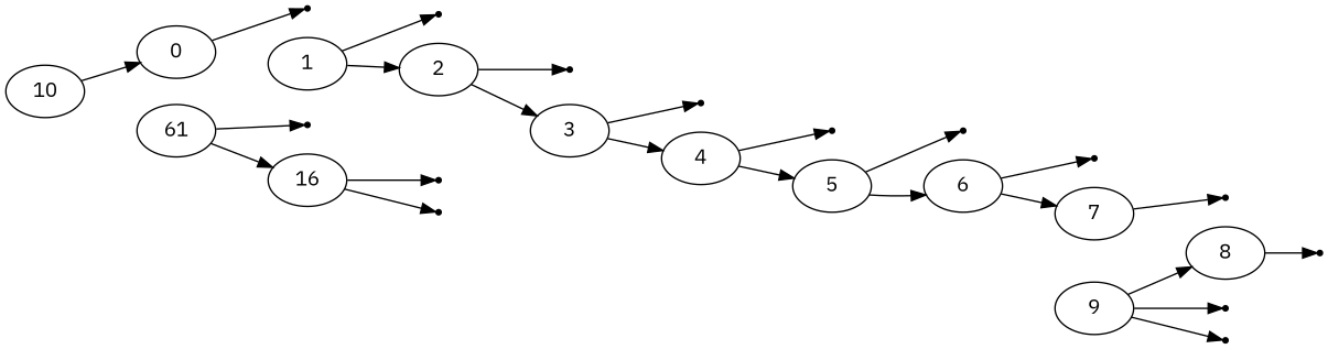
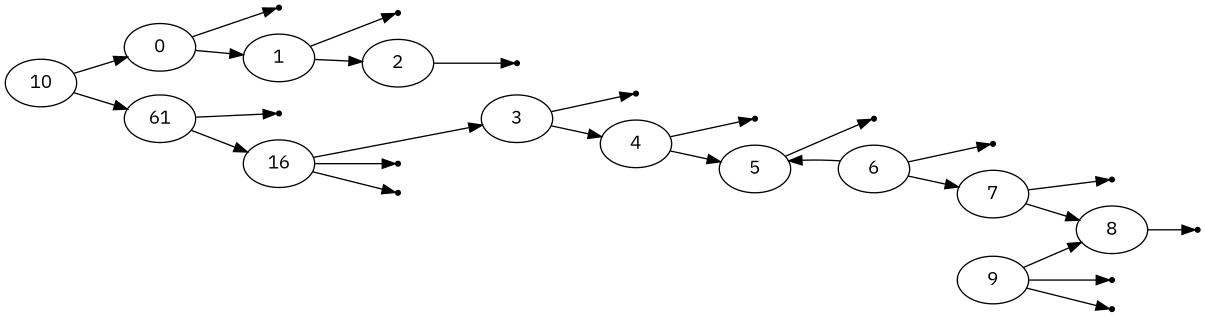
  digraph {
    fontname="IBM Plex Sans"
    rankdir=LR
    node [fontname="IBM Plex Sans" shape=point]
    edge [fontname="IBM Plex Sans"]
    10 [shape=""]
    0 [shape=""]
    n3 [label=61 shape=""]
    null0
    1 [shape=""]
    null11
    n7 [label=16 shape=""]
    null1
    2 [shape=""]
    null2
    3 [shape=""]
    null3
    4 [shape=""]
    null4
    5 [shape=""]
    null5
    6 [shape=""]
    null6
    7 [shape=""]
    null7
    8 [shape=""]
    null8
    9 [shape=""]
    null9
    null10
    null12
    null13
    10 -> 0
+   10 -> n3
    0 -> null0
+   0 -> 1
    n3 -> null11
    n3 -> n7
    1 -> null1
    1 -> 2
    n7 -> null12
    n7 -> null13
    2 -> null2
-   2 -> 3
+   n7 -> 3
    3 -> null3
    3 -> 4
    4 -> null4
    4 -> 5
    5 -> null5
-   5 -> 6
+   6 -> 5
    6 -> null6
    6 -> 7
    7 -> null7
+   7 -> 8
    8 -> null8
    9 -> 8
    9 -> null9
    9 -> null10
  }
